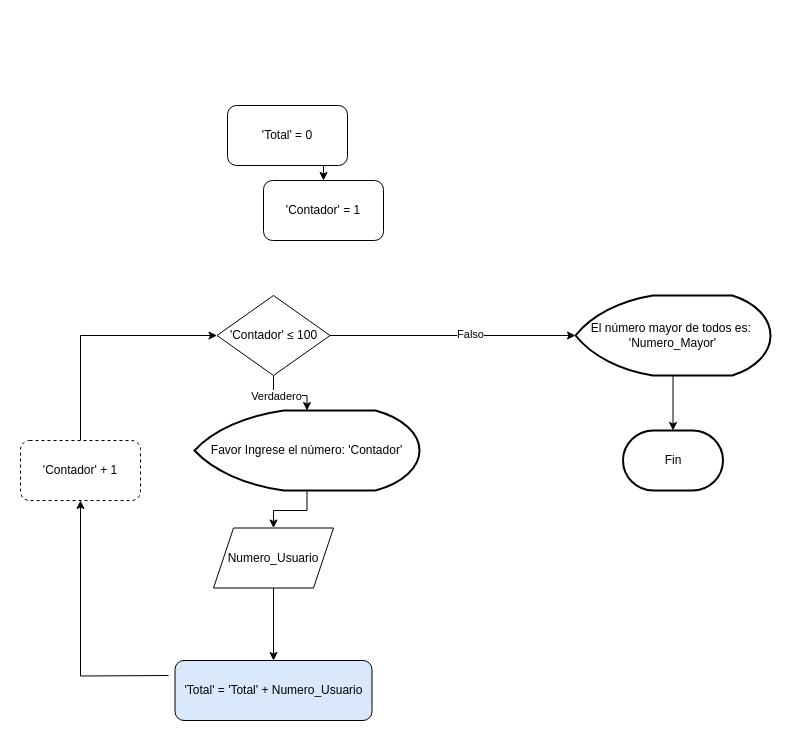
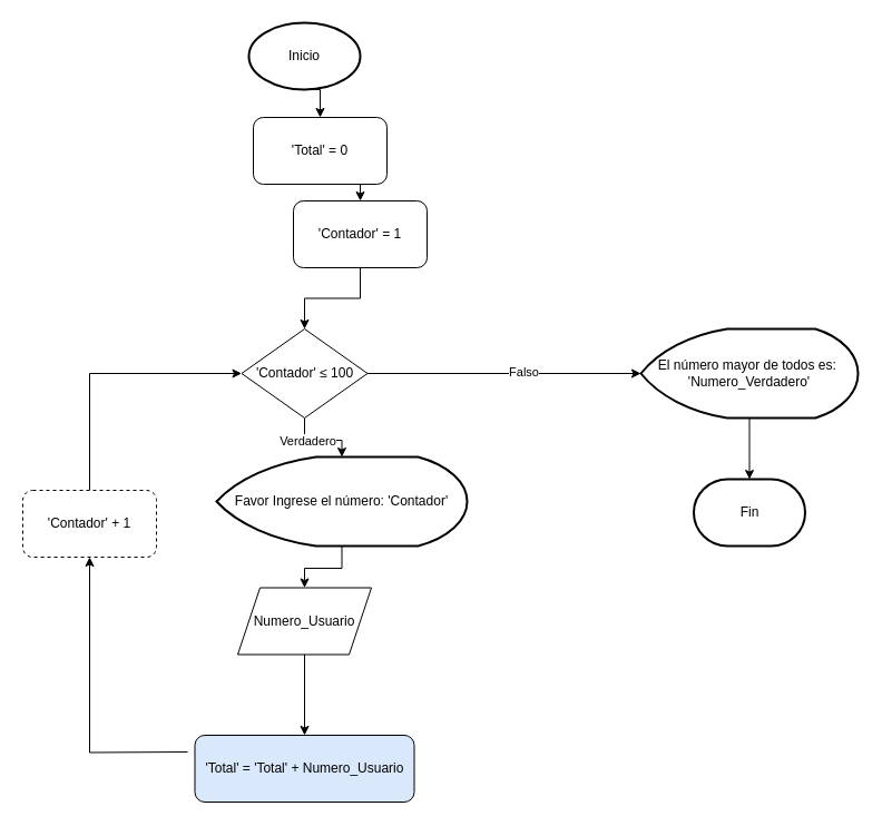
  <mxCell id="0" />
  <mxCell id="1" parent="0" />
+ <mxCell id="2" style="edgeStyle=orthogonalEdgeStyle;rounded=0;orthogonalLoop=1;jettySize=auto;html=1;exitX=0.5;exitY=1;exitDx=0;exitDy=0;exitPerimeter=0;entryX=0.5;entryY=0;entryDx=0;entryDy=0;" parent="1" source="3" target="7" edge="1"><mxGeometry relative="1" as="geometry" /></mxCell>
+ <mxCell id="3" value="Inicio" style="strokeWidth=2;html=1;shape=mxgraph.flowchart.start_1;whiteSpace=wrap;" parent="1" vertex="1"><mxGeometry x="223" y="20" width="100" height="60" as="geometry" /></mxCell>
  <mxCell id="4" style="edgeStyle=orthogonalEdgeStyle;rounded=0;orthogonalLoop=1;jettySize=auto;html=1;exitX=0.5;exitY=1;exitDx=0;exitDy=0;exitPerimeter=0;entryX=0.5;entryY=0;entryDx=0;entryDy=0;" parent="1" source="5" target="10" edge="1"><mxGeometry relative="1" as="geometry" /></mxCell>
  <mxCell id="5" value="Favor Ingrese el número: 'Contador'" style="strokeWidth=2;html=1;shape=mxgraph.flowchart.display;whiteSpace=wrap;" parent="1" vertex="1"><mxGeometry x="194" y="410" width="225" height="80" as="geometry" /></mxCell>
  <mxCell id="6" style="edgeStyle=orthogonalEdgeStyle;rounded=0;orthogonalLoop=1;jettySize=auto;html=1;exitX=0.5;exitY=1;exitDx=0;exitDy=0;entryX=0.5;entryY=0;entryDx=0;entryDy=0;" parent="1" source="7" target="9" edge="1"><mxGeometry relative="1" as="geometry" /></mxCell>
  <mxCell id="7" value="'Total' = 0" style="rounded=1;whiteSpace=wrap;html=1;" parent="1" vertex="1"><mxGeometry x="227" y="105" width="120" height="60" as="geometry" /></mxCell>
+ <mxCell id="8" style="edgeStyle=orthogonalEdgeStyle;rounded=0;orthogonalLoop=1;jettySize=auto;html=1;exitX=0.5;exitY=1;exitDx=0;exitDy=0;entryX=0.5;entryY=0;entryDx=0;entryDy=0;" parent="1" source="9" target="18" edge="1"><mxGeometry relative="1" as="geometry" /></mxCell>
  <mxCell id="9" value="'Contador' = 1" style="rounded=1;whiteSpace=wrap;html=1;" parent="1" vertex="1"><mxGeometry x="263" y="180" width="120" height="60" as="geometry" /></mxCell>
  <mxCell id="10" value="Numero_Usuario" style="shape=parallelogram;perimeter=parallelogramPerimeter;whiteSpace=wrap;html=1;fixedSize=1;" parent="1" vertex="1"><mxGeometry x="213" y="527.5" width="120" height="60" as="geometry" /></mxCell>
  <mxCell id="11" style="edgeStyle=orthogonalEdgeStyle;rounded=0;orthogonalLoop=1;jettySize=auto;html=1;exitX=0;exitY=0.5;exitDx=0;exitDy=0;exitPerimeter=0;entryX=0.5;entryY=1;entryDx=0;entryDy=0;" parent="1" target="13" edge="1"><mxGeometry relative="1" as="geometry"><mxPoint x="108" y="460" as="targetPoint" /><mxPoint x="168" y="675" as="sourcePoint" /></mxGeometry></mxCell>
  <mxCell id="12" style="edgeStyle=orthogonalEdgeStyle;rounded=0;orthogonalLoop=1;jettySize=auto;html=1;exitX=0.5;exitY=0;exitDx=0;exitDy=0;entryX=0;entryY=0.5;entryDx=0;entryDy=0;" parent="1" source="13" target="18" edge="1"><mxGeometry relative="1" as="geometry"><mxPoint x="108" y="400" as="sourcePoint" /></mxGeometry></mxCell>
  <mxCell id="13" value="'Contador' + 1" style="rounded=1;whiteSpace=wrap;html=1;dashed=1;" parent="1" vertex="1"><mxGeometry x="20" y="440" width="120" height="60" as="geometry" /></mxCell>
  <mxCell id="14" style="edgeStyle=orthogonalEdgeStyle;rounded=0;orthogonalLoop=1;jettySize=auto;html=1;exitX=0.5;exitY=1;exitDx=0;exitDy=0;" parent="1" source="18" target="5" edge="1"><mxGeometry relative="1" as="geometry" /></mxCell>
  <mxCell id="15" value="Verdadero" style="edgeLabel;html=1;align=center;verticalAlign=middle;resizable=0;points=[];" parent="14" vertex="1" connectable="0"><mxGeometry x="-0.35" relative="1" as="geometry"><mxPoint as="offset" /></mxGeometry></mxCell>
  <mxCell id="16" style="edgeStyle=orthogonalEdgeStyle;rounded=0;orthogonalLoop=1;jettySize=auto;html=1;exitX=1;exitY=0.5;exitDx=0;exitDy=0;entryX=0;entryY=0.5;entryDx=0;entryDy=0;entryPerimeter=0;" parent="1" source="18" target="20" edge="1"><mxGeometry relative="1" as="geometry"><mxPoint x="695.98" y="350.98" as="targetPoint" /></mxGeometry></mxCell>
  <mxCell id="17" value="Falso" style="edgeLabel;html=1;align=center;verticalAlign=middle;resizable=0;points=[];" parent="16" vertex="1" connectable="0"><mxGeometry x="0.141" y="2" relative="1" as="geometry"><mxPoint as="offset" /></mxGeometry></mxCell>
  <mxCell id="18" value="'Contador'&amp;nbsp;≤ 100" style="rhombus;whiteSpace=wrap;html=1;" parent="1" vertex="1"><mxGeometry x="216.5" y="295" width="113" height="80" as="geometry" /></mxCell>
  <mxCell id="19" style="edgeStyle=orthogonalEdgeStyle;rounded=0;orthogonalLoop=1;jettySize=auto;html=1;exitX=0.5;exitY=1;exitDx=0;exitDy=0;exitPerimeter=0;" parent="1" source="20" target="21" edge="1"><mxGeometry relative="1" as="geometry" /></mxCell>
- <mxCell id="20" value="El número mayor de todos es:&amp;nbsp; 'Numero_Mayor'" style="strokeWidth=2;html=1;shape=mxgraph.flowchart.display;whiteSpace=wrap;" parent="1" vertex="1"><mxGeometry x="575" y="295" width="195" height="80" as="geometry" /></mxCell>
+ <mxCell id="20" value="El número mayor de todos es:&amp;nbsp; 'Numero_Verdadero'" style="strokeWidth=2;html=1;shape=mxgraph.flowchart.display;whiteSpace=wrap;" parent="1" vertex="1"><mxGeometry x="575" y="295" width="195" height="80" as="geometry" /></mxCell>
  <mxCell id="21" value="Fin" style="strokeWidth=2;html=1;shape=mxgraph.flowchart.terminator;whiteSpace=wrap;" parent="1" vertex="1"><mxGeometry x="622.5" y="430" width="100" height="60" as="geometry" /></mxCell>
  <mxCell id="22" value="'Total' = 'Total' + Numero_Usuario" style="rounded=1;whiteSpace=wrap;html=1;fillColor=#dae8fc;" parent="1" vertex="1"><mxGeometry x="174.5" y="660" width="197" height="60" as="geometry" /></mxCell>
  <mxCell id="23" style="edgeStyle=orthogonalEdgeStyle;rounded=0;orthogonalLoop=1;jettySize=auto;html=1;exitX=0.5;exitY=1;exitDx=0;exitDy=0;entryX=0.5;entryY=0;entryDx=0;entryDy=0;" parent="1" source="10" target="22" edge="1"><mxGeometry relative="1" as="geometry"><mxPoint x="273" y="620" as="targetPoint" /></mxGeometry></mxCell>
